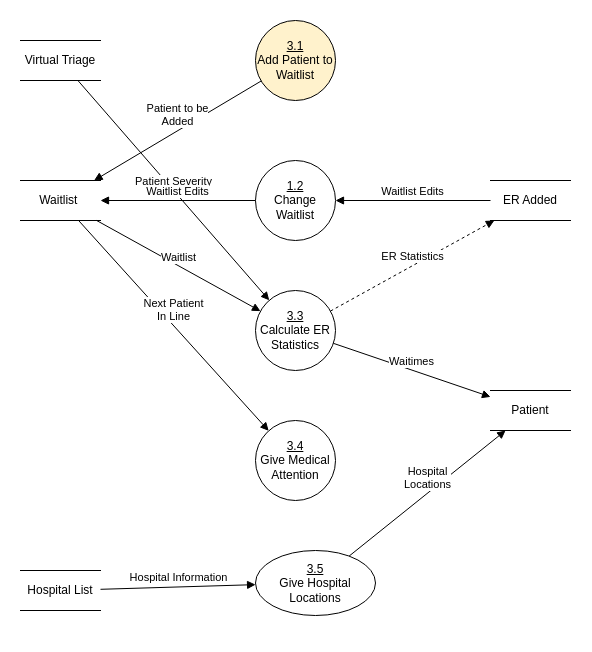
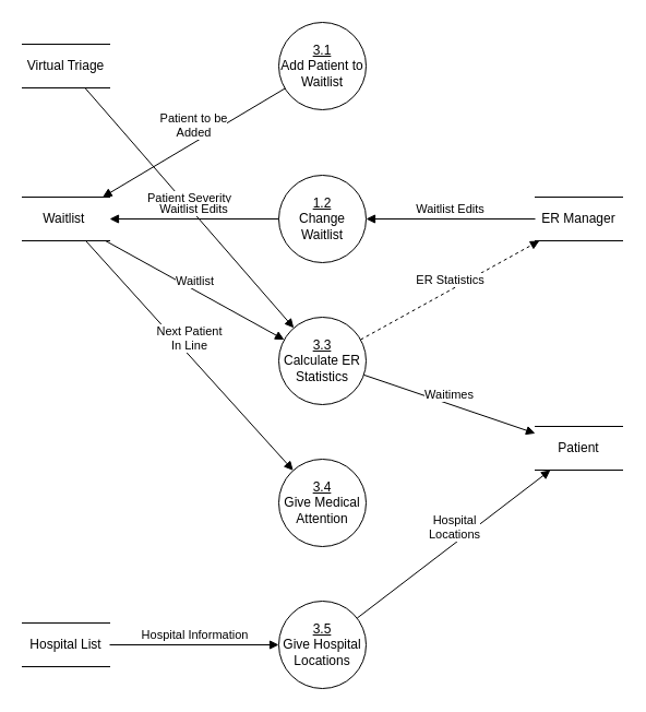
  <mxCell id="0" />
  <mxCell id="1" parent="0" />
- <mxCell id="2" value="&lt;u&gt;3.1&lt;/u&gt;&lt;div&gt;Add Patient to Waitlist&lt;/div&gt;" style="ellipse;whiteSpace=wrap;html=1;aspect=fixed;fillColor=#fff2cc;" parent="1" vertex="1"><mxGeometry x="255" y="20" width="80" height="80" as="geometry" /></mxCell>
+ <mxCell id="2" value="&lt;u&gt;3.1&lt;/u&gt;&lt;div&gt;Add Patient to Waitlist&lt;/div&gt;" style="ellipse;whiteSpace=wrap;html=1;aspect=fixed;" parent="1" vertex="1"><mxGeometry x="255" y="20" width="80" height="80" as="geometry" /></mxCell>
  <mxCell id="3" value="&lt;u&gt;1.2&lt;/u&gt;&lt;div&gt;Change Waitlist&lt;/div&gt;" style="ellipse;whiteSpace=wrap;html=1;aspect=fixed;" parent="1" vertex="1"><mxGeometry x="255" y="160" width="80" height="80" as="geometry" /></mxCell>
  <mxCell id="4" value="Patient Severity" style="html=1;verticalAlign=bottom;endArrow=block;curved=0;rounded=0;" parent="1" source="17" target="6" edge="1"><mxGeometry width="80" relative="1" as="geometry"><mxPoint x="100" y="50" as="sourcePoint" /><mxPoint x="180" y="50" as="targetPoint" /></mxGeometry></mxCell>
- <mxCell id="5" value="ER Added" style="shape=partialRectangle;whiteSpace=wrap;html=1;left=0;right=0;fillColor=none;" parent="1" vertex="1"><mxGeometry x="490" y="180" width="80" height="40" as="geometry" /></mxCell>
+ <mxCell id="5" value="ER Manager" style="shape=partialRectangle;whiteSpace=wrap;html=1;left=0;right=0;fillColor=none;" parent="1" vertex="1"><mxGeometry x="490" y="180" width="80" height="40" as="geometry" /></mxCell>
  <mxCell id="6" value="&lt;u&gt;3.3&lt;/u&gt;&lt;div&gt;Calculate ER Statistics&lt;/div&gt;" style="ellipse;whiteSpace=wrap;html=1;aspect=fixed;" parent="1" vertex="1"><mxGeometry x="255" y="290" width="80" height="80" as="geometry" /></mxCell>
  <mxCell id="7" value="ER Statistics" style="html=1;verticalAlign=bottom;endArrow=block;curved=0;rounded=0;dashed=1;" parent="1" source="6" target="5" edge="1"><mxGeometry width="80" relative="1" as="geometry"><mxPoint x="380" y="310" as="sourcePoint" /><mxPoint x="460" y="310" as="targetPoint" /></mxGeometry></mxCell>
  <mxCell id="8" value="Waitlist&amp;nbsp;" style="shape=partialRectangle;whiteSpace=wrap;html=1;left=0;right=0;fillColor=none;" parent="1" vertex="1"><mxGeometry x="20" y="180" width="80" height="40" as="geometry" /></mxCell>
  <mxCell id="9" value="Waitlist" style="html=1;verticalAlign=bottom;endArrow=block;curved=0;rounded=0;" parent="1" source="8" target="6" edge="1"><mxGeometry width="80" relative="1" as="geometry"><mxPoint x="50" y="270" as="sourcePoint" /><mxPoint x="130" y="270" as="targetPoint" /></mxGeometry></mxCell>
  <mxCell id="10" value="Waitlist Edits" style="html=1;verticalAlign=bottom;endArrow=block;curved=0;rounded=0;" parent="1" source="5" target="3" edge="1"><mxGeometry width="80" relative="1" as="geometry"><mxPoint x="370" y="160" as="sourcePoint" /><mxPoint x="450" y="160" as="targetPoint" /></mxGeometry></mxCell>
  <mxCell id="11" value="Waitlist Edits" style="html=1;verticalAlign=bottom;endArrow=block;curved=0;rounded=0;" parent="1" source="3" target="8" edge="1"><mxGeometry width="80" relative="1" as="geometry"><mxPoint x="130" y="160" as="sourcePoint" /><mxPoint x="210" y="160" as="targetPoint" /></mxGeometry></mxCell>
  <mxCell id="12" value="Patient to be&lt;div&gt;Added&lt;/div&gt;" style="html=1;verticalAlign=bottom;endArrow=block;curved=0;rounded=0;" parent="1" source="2" target="8" edge="1"><mxGeometry width="80" relative="1" as="geometry"><mxPoint x="140" y="120" as="sourcePoint" /><mxPoint x="220" y="120" as="targetPoint" /></mxGeometry></mxCell>
  <mxCell id="13" value="&lt;u&gt;3.4&lt;/u&gt;&lt;div&gt;Give Medical Attention&lt;/div&gt;" style="ellipse;whiteSpace=wrap;html=1;aspect=fixed;" parent="1" vertex="1"><mxGeometry x="255" y="420" width="80" height="80" as="geometry" /></mxCell>
  <mxCell id="14" value="Next Patient&lt;div&gt;In Line&lt;/div&gt;" style="html=1;verticalAlign=bottom;endArrow=block;curved=0;rounded=0;" parent="1" source="8" target="13" edge="1"><mxGeometry width="80" relative="1" as="geometry"><mxPoint x="30" y="340" as="sourcePoint" /><mxPoint x="110" y="340" as="targetPoint" /></mxGeometry></mxCell>
  <mxCell id="15" value="Patient" style="shape=partialRectangle;whiteSpace=wrap;html=1;left=0;right=0;fillColor=none;" parent="1" vertex="1"><mxGeometry x="490" y="390" width="80" height="40" as="geometry" /></mxCell>
  <mxCell id="16" value="Waitimes" style="html=1;verticalAlign=bottom;endArrow=block;curved=0;rounded=0;" parent="1" source="6" target="15" edge="1"><mxGeometry width="80" relative="1" as="geometry"><mxPoint x="350" y="380" as="sourcePoint" /><mxPoint x="430" y="380" as="targetPoint" /></mxGeometry></mxCell>
  <mxCell id="17" value="Virtual Triage" style="shape=partialRectangle;whiteSpace=wrap;html=1;left=0;right=0;fillColor=none;" parent="1" vertex="1"><mxGeometry x="20" y="40" width="80" height="40" as="geometry" /></mxCell>
- <mxCell id="18" value="&lt;u&gt;3.5&lt;/u&gt;&lt;div&gt;Give Hospital Locations&lt;/div&gt;" style="ellipse;whiteSpace=wrap;html=1;aspect=fixed;" parent="1" vertex="1"><mxGeometry x="255" y="550" width="120" height="65" as="geometry" /></mxCell>
+ <mxCell id="18" value="&lt;u&gt;3.5&lt;/u&gt;&lt;div&gt;Give Hospital Locations&lt;/div&gt;" style="ellipse;whiteSpace=wrap;html=1;aspect=fixed;" parent="1" vertex="1"><mxGeometry x="255" y="550" width="80" height="80" as="geometry" /></mxCell>
  <mxCell id="19" value="Hospital List" style="shape=partialRectangle;whiteSpace=wrap;html=1;left=0;right=0;fillColor=none;" parent="1" vertex="1"><mxGeometry x="20" y="570" width="80" height="40" as="geometry" /></mxCell>
  <mxCell id="20" value="Hospital Information" style="html=1;verticalAlign=bottom;endArrow=block;curved=0;rounded=0;" parent="1" source="19" target="18" edge="1"><mxGeometry width="80" relative="1" as="geometry"><mxPoint x="150" y="600" as="sourcePoint" /><mxPoint x="230" y="600" as="targetPoint" /></mxGeometry></mxCell>
  <mxCell id="21" value="Hospital&lt;div&gt;Locations&lt;/div&gt;" style="html=1;verticalAlign=bottom;endArrow=block;curved=0;rounded=0;" parent="1" source="18" target="15" edge="1"><mxGeometry width="80" relative="1" as="geometry"><mxPoint x="410" y="540" as="sourcePoint" /><mxPoint x="490" y="540" as="targetPoint" /></mxGeometry></mxCell>
